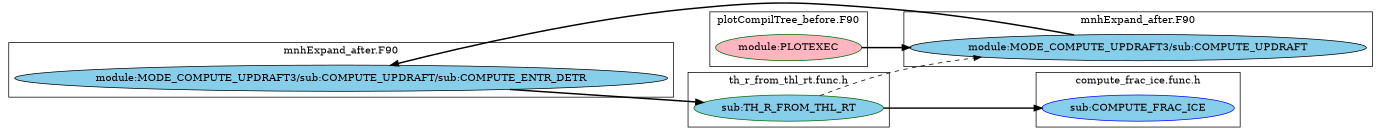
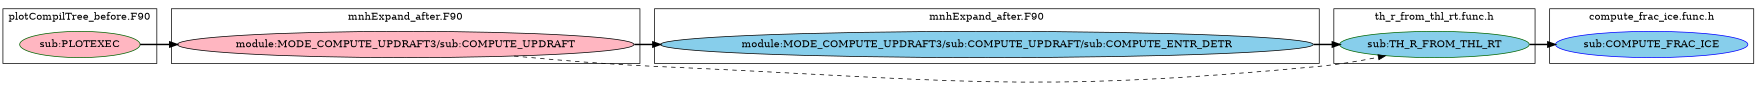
  digraph {
    rankdir=LR
    node [color=black fillcolor=skyblue style=filled]
    edge [style=bold]
    n1 [label="module:MODE_COMPUTE_UPDRAFT3/sub:COMPUTE_UPDRAFT/sub:COMPUTE_ENTR_DETR"]
-   n2 [label="module:MODE_COMPUTE_UPDRAFT3/sub:COMPUTE_UPDRAFT"]
+   n2 [fillcolor=lightpink label="module:MODE_COMPUTE_UPDRAFT3/sub:COMPUTE_UPDRAFT"]
    n3 [color=darkgreen label="sub:TH_R_FROM_THL_RT"]
    n4 [color=blue label="sub:COMPUTE_FRAC_ICE"]
-   n5 [color=darkgreen fillcolor=lightpink label="module:PLOTEXEC"]
+   n5 [color=darkgreen fillcolor=lightpink label="sub:PLOTEXEC"]
    subgraph cluster_1 {
      label="mnhExpand_after.F90"
      n1
    }
    subgraph cluster_2 {
      label="mnhExpand_after.F90"
      n2
    }
    subgraph cluster_3 {
      label="th_r_from_thl_rt.func.h"
      n3
    }
    subgraph cluster_4 {
      label="compute_frac_ice.func.h"
      n4
    }
    subgraph cluster_5 {
      label="plotCompilTree_before.F90"
      subgraph sub_6 {
        label="plotCompilTree_before.F90"
        rank=same
        n5
      }
    }
    n1 -> n3
    n2 -> n1
-   n3 -> n2 [style=dashed]
+   n2 -> n3 [style=dashed]
    n3 -> n4
    n5 -> n2
  }
